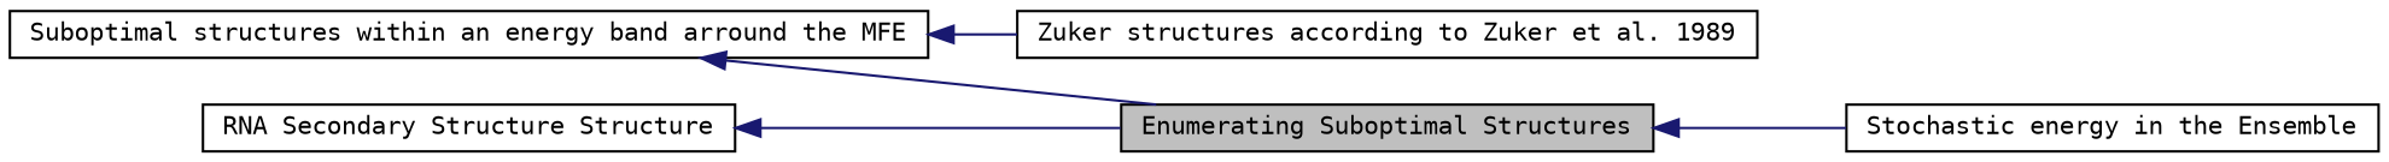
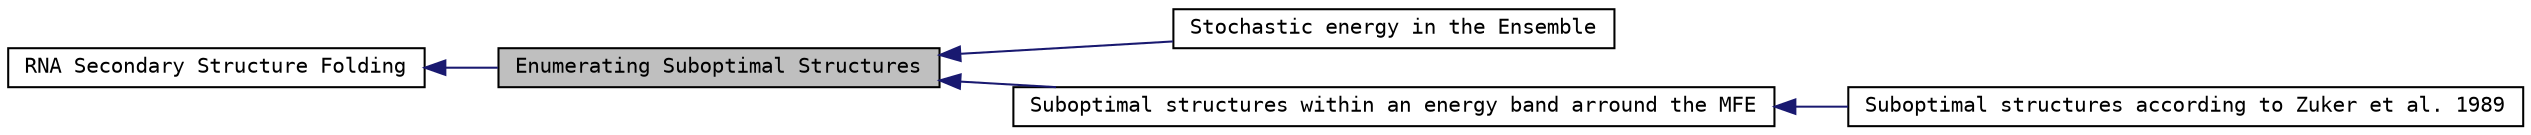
  digraph {
    fontname="DejaVu Sans Mono"
    rankdir=LR
    node [color=black fontname="DejaVu Sans Mono" fontsize=10 shape=record]
    edge [color=midnightblue dir=back fontname="DejaVu Sans Mono" fontsize=8 labelfontname="FreeSans.ttf" labelfontsize=8 shape=plaintext style=solid]
-   n1 [height=0.2 label="Zuker structures according to Zuker et al. 1989" width=0.4]
+   n1 [height=0.2 label="Suboptimal structures according to Zuker et al. 1989" width=0.4]
    n2 [fillcolor=grey75 fontcolor=black height=0.2 label="Enumerating Suboptimal Structures" style=filled width=0.4]
    n3 [height=0.2 label="Stochastic energy in the Ensemble" width=0.4]
    n4 [height=0.2 label="Suboptimal structures within an energy band arround the MFE" width=0.4]
-   n5 [height=0.2 label="RNA Secondary Structure Structure" width=0.4]
+   n5 [height=0.2 label="RNA Secondary Structure Folding" width=0.4]
    n2 -> n3
-   n4 -> n2
+   n2 -> n4
    n4 -> n1
    n5 -> n2
  }
